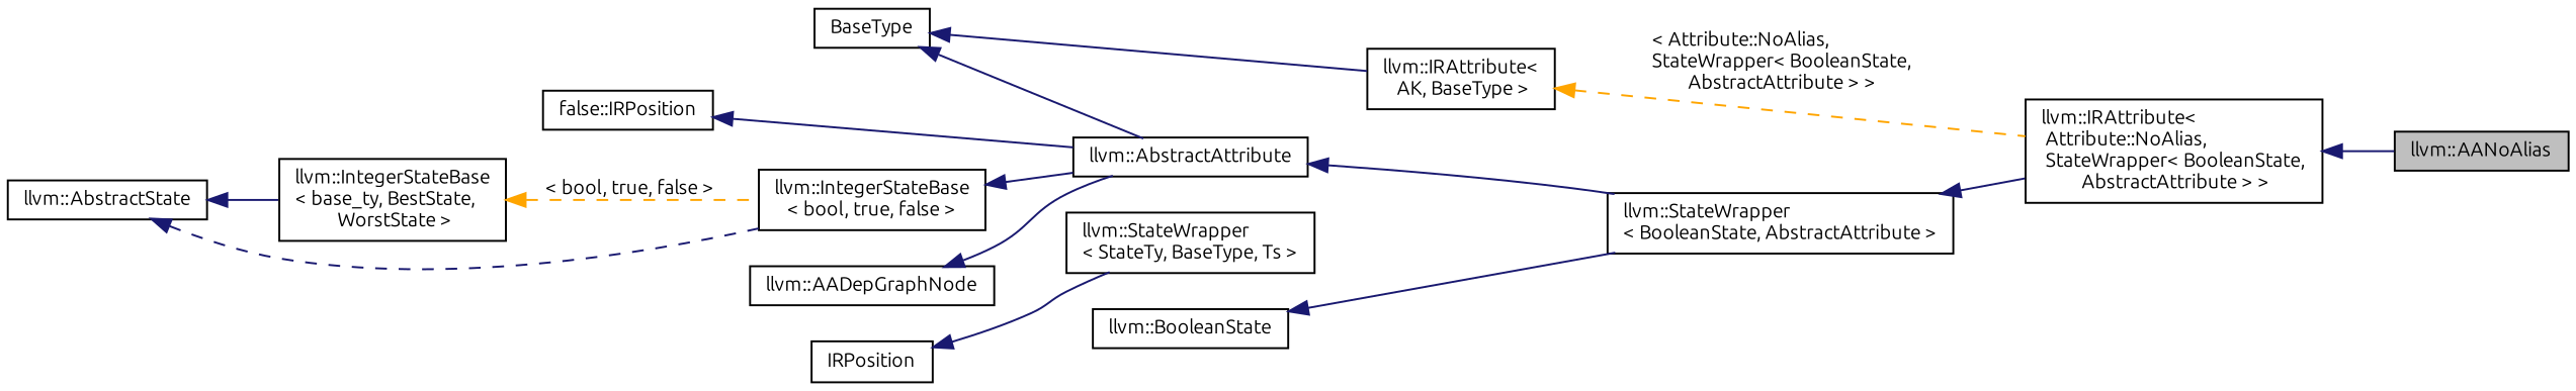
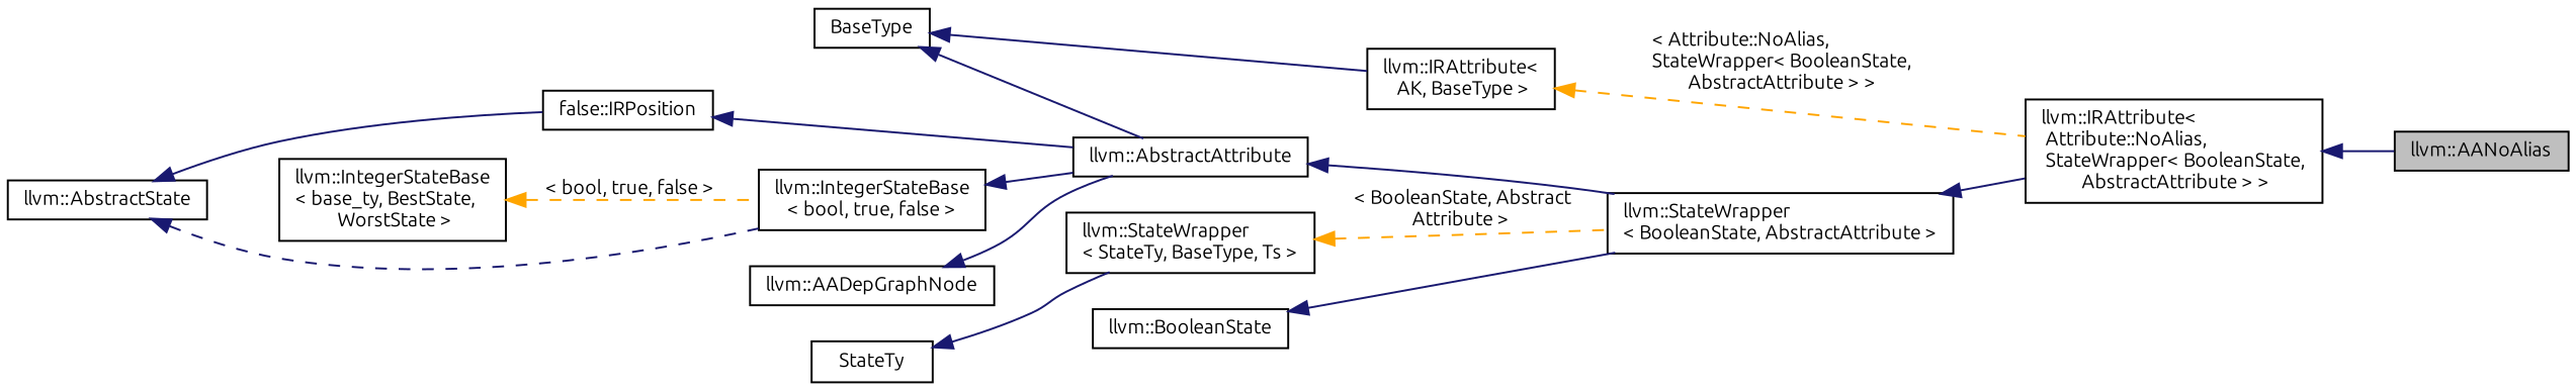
  digraph {
    fontname=Ubuntu
    rankdir=LR
    node [color=black fontname=Ubuntu fontsize=10 shape=record]
    edge [color=midnightblue dir=back fontname=Ubuntu fontsize=10 labelfontname=Helvetica labelfontsize=10 style=solid]
    n1 [fillcolor=grey75 fontcolor=black height=0.2 label="llvm::AANoAlias" style=filled width=0.4]
    n2 [height=0.2 label="llvm::IRAttribute\<\l Attribute::NoAlias,\l StateWrapper\< BooleanState,\l AbstractAttribute \> \>" width=0.4]
    n3 [height=0.2 label="llvm::StateWrapper\l\< BooleanState, AbstractAttribute \>" width=0.4]
    n4 [height=0.2 label="llvm::AbstractAttribute" width=0.4]
    n5 [height=0.2 label="false::IRPosition" width=0.4]
    n6 [height=0.2 label="llvm::AADepGraphNode" width=0.4]
    n7 [height=0.2 label="llvm::BooleanState" width=0.4]
    n8 [height=0.2 label="llvm::IntegerStateBase\l\< bool, true, false \>" width=0.4]
    n9 [height=0.2 label="llvm::AbstractState" width=0.4]
    n10 [height=0.2 label="llvm::IntegerStateBase\l\< base_ty, BestState,\l WorstState \>" width=0.4]
    n11 [height=0.2 label="llvm::StateWrapper\l\< StateTy, BaseType, Ts \>" width=0.4]
    n12 [height=0.2 label=BaseType width=0.4]
    n13 [height=0.2 label="llvm::IRAttribute\<\l AK, BaseType \>" width=0.4]
-   n14 [height=0.2 label=IRPosition width=0.4]
+   n14 [height=0.2 label=StateTy width=0.4]
    n2 -> n1
    n3 -> n2
    n4 -> n3
    n5 -> n4
    n6 -> n4
    n7 -> n3
    n8 -> n4
    n9 -> n8 [style=dashed]
-   n9 -> n10
+   n9 -> n5
    n10 -> n8 [color=orange label=" \< bool, true, false \>" style=dashed]
+   n11 -> n3 [color=orange label=" \< BooleanState, Abstract\lAttribute \>" style=dashed]
    n12 -> n4
    n12 -> n13
    n13 -> n2 [color=orange label=" \< Attribute::NoAlias,\l StateWrapper\< BooleanState,\l AbstractAttribute \> \>" style=dashed]
    n14 -> n11
  }
